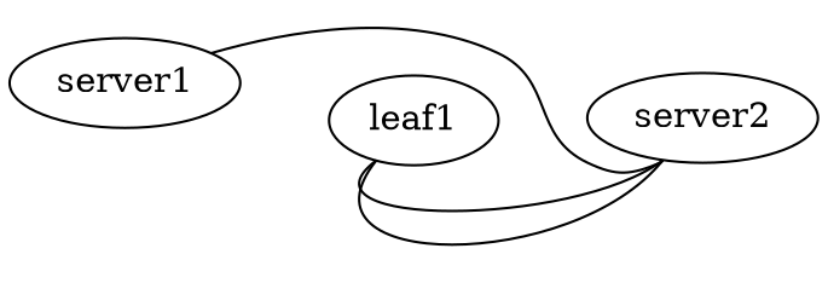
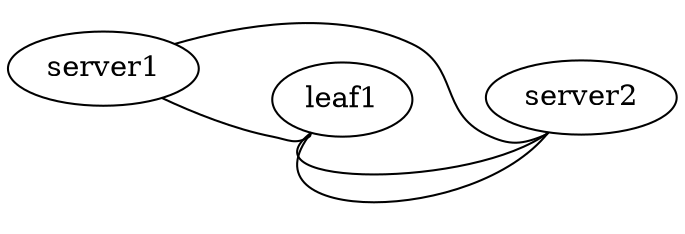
  graph {
    rankdir=LR
    node [config="./helper_scripts/extra_switch_config.sh" function=leaf]
    edge [headport=swp1]
    n1 [label=server2]
    leaf1
    server1 [config="./helper_scripts/extra_server_config.sh" function=host]
    leaf1 -- n1 [headport=swp40 tailport=swp40]
    leaf1 -- n1 [headport=swp50 tailport=swp50]
    server1 -- n1 [tailport=eth2]
+   server1 -- leaf1 [tailport=eth1]
  }
